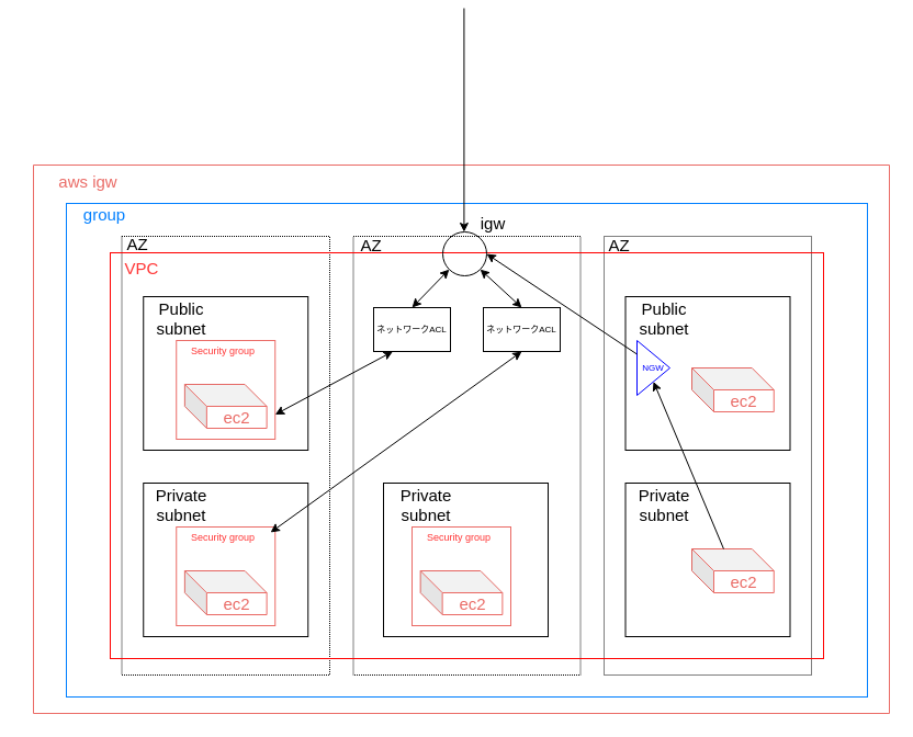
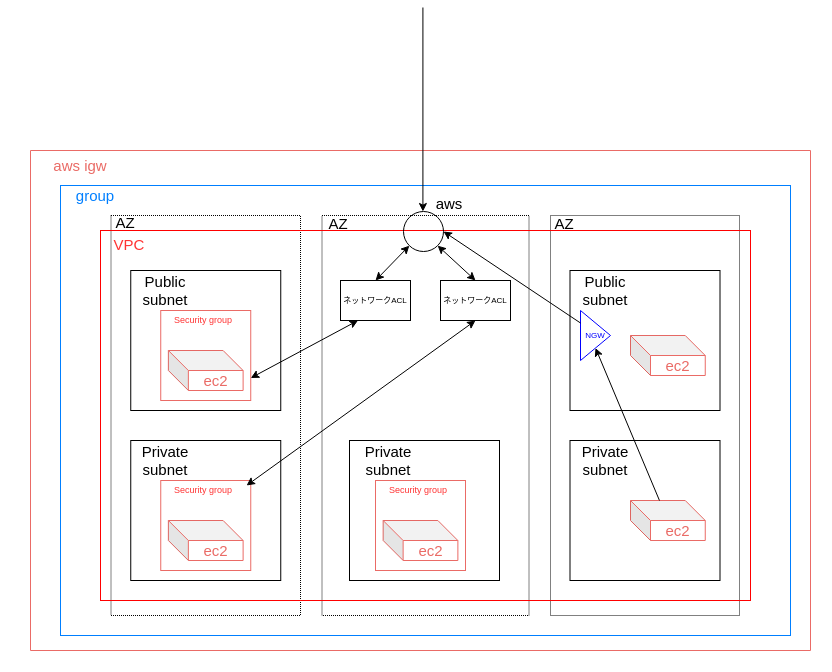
  <mxCell id="0" />
  <mxCell id="1" parent="0" />
  <mxCell id="2" value="" style="swimlane;startSize=0;whiteSpace=wrap;labelBackgroundColor=#FF66B3;strokeColor=#EA6B66;" vertex="1" parent="1"><mxGeometry x="30" y="20" width="780" height="500" as="geometry"><mxRectangle x="300" y="-330" width="50" height="40" as="alternateBounds" /></mxGeometry></mxCell>
  <mxCell id="3" value="aws igw" style="rounded=0;whiteSpace=wrap;html=1;labelBackgroundColor=none;gradientColor=none;fillColor=none;strokeColor=none;fontSize=15;fontColor=#EA6B66;" vertex="1" parent="2"><mxGeometry x="-10" y="5" width="120" height="20" as="geometry" /></mxCell>
  <mxCell id="4" value="" style="rounded=0;whiteSpace=wrap;html=1;labelBackgroundColor=none;fontSize=24;fillColor=none;gradientColor=none;strokeColor=#007FFF;" vertex="1" parent="2"><mxGeometry x="30" y="35" width="730" height="450" as="geometry" /></mxCell>
  <mxCell id="5" value="group" style="rounded=0;whiteSpace=wrap;html=1;labelBackgroundColor=none;gradientColor=none;fillColor=none;strokeColor=none;fontSize=15;fontColor=#007FFF;" vertex="1" parent="2"><mxGeometry x="40" y="35" width="50" height="20" as="geometry" /></mxCell>
  <mxCell id="6" style="edgeStyle=orthogonalEdgeStyle;rounded=0;orthogonalLoop=1;jettySize=auto;html=1;exitX=0.5;exitY=1;exitDx=0;exitDy=0;fontSize=24;" edge="1" parent="2" source="5" target="5"><mxGeometry relative="1" as="geometry" /></mxCell>
  <mxCell id="7" value="" style="rounded=0;whiteSpace=wrap;html=1;labelBackgroundColor=none;fontSize=24;fillColor=none;gradientColor=none;dashed=1;dashPattern=1 1;" vertex="1" parent="2"><mxGeometry x="80.5" y="65" width="189.5" height="400" as="geometry" /></mxCell>
  <mxCell id="8" value="" style="rounded=0;whiteSpace=wrap;html=1;labelBackgroundColor=none;fontSize=24;fillColor=none;gradientColor=none;dashed=1;dashPattern=1 1;" vertex="1" parent="2"><mxGeometry x="520" y="65" width="189" height="400" as="geometry" /></mxCell>
  <mxCell id="9" value="" style="rounded=0;whiteSpace=wrap;html=1;labelBackgroundColor=none;fontSize=24;fillColor=none;gradientColor=none;dashed=1;dashPattern=1 1;" vertex="1" parent="2"><mxGeometry x="291.5" y="65" width="207" height="400" as="geometry" /></mxCell>
  <mxCell id="10" value="AZ" style="rounded=0;whiteSpace=wrap;html=1;labelBackgroundColor=none;gradientColor=none;fillColor=none;strokeColor=none;fontSize=15;" vertex="1" parent="2"><mxGeometry x="70" y="62" width="50" height="20" as="geometry" /></mxCell>
  <mxCell id="11" value="AZ" style="rounded=0;whiteSpace=wrap;html=1;labelBackgroundColor=none;gradientColor=none;fillColor=none;strokeColor=none;fontSize=15;" vertex="1" parent="2"><mxGeometry x="283" y="63" width="50" height="20" as="geometry" /></mxCell>
  <mxCell id="12" value="AZ" style="rounded=0;whiteSpace=wrap;html=1;labelBackgroundColor=none;gradientColor=none;fillColor=none;strokeColor=none;fontSize=15;" vertex="1" parent="2"><mxGeometry x="509" y="63" width="50" height="20" as="geometry" /></mxCell>
  <mxCell id="13" value="" style="rounded=0;whiteSpace=wrap;html=1;labelBackgroundColor=none;fontSize=19;fillColor=none;strokeColor=#FF0000;" vertex="1" parent="2"><mxGeometry x="70" y="80" width="650" height="370" as="geometry" /></mxCell>
  <mxCell id="14" value="VPC" style="rounded=0;whiteSpace=wrap;html=1;labelBackgroundColor=none;gradientColor=none;fillColor=none;strokeColor=none;fontSize=15;fontColor=#FF3333;" vertex="1" parent="2"><mxGeometry x="74" y="84" width="50" height="20" as="geometry" /></mxCell>
  <mxCell id="15" value="" style="rounded=0;whiteSpace=wrap;html=1;labelBackgroundColor=none;fontSize=15;fillColor=none;gradientColor=none;" vertex="1" parent="2"><mxGeometry x="100.25" y="290" width="150" height="140" as="geometry" /></mxCell>
  <mxCell id="16" value="" style="rounded=0;whiteSpace=wrap;html=1;labelBackgroundColor=none;fontSize=15;fillColor=none;gradientColor=none;" vertex="1" parent="2"><mxGeometry x="100.25" y="120" width="150" height="140" as="geometry" /></mxCell>
  <mxCell id="17" value="" style="rounded=0;whiteSpace=wrap;html=1;labelBackgroundColor=none;fontSize=15;fillColor=none;gradientColor=none;" vertex="1" parent="2"><mxGeometry x="319" y="290" width="150" height="140" as="geometry" /></mxCell>
  <mxCell id="18" value="" style="rounded=0;whiteSpace=wrap;html=1;labelBackgroundColor=none;fontSize=15;fillColor=none;gradientColor=none;" vertex="1" parent="2"><mxGeometry x="539.5" y="290" width="150" height="140" as="geometry" /></mxCell>
  <mxCell id="19" value="" style="rounded=0;whiteSpace=wrap;html=1;labelBackgroundColor=none;fontSize=15;fillColor=none;gradientColor=none;" vertex="1" parent="2"><mxGeometry x="539.5" y="120" width="150" height="140" as="geometry" /></mxCell>
  <mxCell id="20" value="Public subnet" style="rounded=0;whiteSpace=wrap;html=1;labelBackgroundColor=none;gradientColor=none;fillColor=none;strokeColor=none;fontSize=15;" vertex="1" parent="2"><mxGeometry x="110" y="130" width="50" height="20" as="geometry" /></mxCell>
  <mxCell id="21" value="Private subnet" style="rounded=0;whiteSpace=wrap;html=1;labelBackgroundColor=none;gradientColor=none;fillColor=none;strokeColor=none;fontSize=15;" vertex="1" parent="2"><mxGeometry x="110" y="300" width="50" height="20" as="geometry" /></mxCell>
  <mxCell id="22" value="Private subnet" style="rounded=0;whiteSpace=wrap;html=1;labelBackgroundColor=none;gradientColor=none;fillColor=none;strokeColor=none;fontSize=15;" vertex="1" parent="2"><mxGeometry x="333" y="300" width="50" height="20" as="geometry" /></mxCell>
  <mxCell id="23" value="Private subnet" style="rounded=0;whiteSpace=wrap;html=1;labelBackgroundColor=none;gradientColor=none;fillColor=none;strokeColor=none;fontSize=15;" vertex="1" parent="2"><mxGeometry x="550" y="300" width="50" height="20" as="geometry" /></mxCell>
  <mxCell id="24" value="Public subnet" style="rounded=0;whiteSpace=wrap;html=1;labelBackgroundColor=none;gradientColor=none;fillColor=none;strokeColor=none;fontSize=15;" vertex="1" parent="2"><mxGeometry x="550" y="130" width="50" height="20" as="geometry" /></mxCell>
- <mxCell id="25" value="igw" style="rounded=0;whiteSpace=wrap;html=1;labelBackgroundColor=none;gradientColor=none;fillColor=none;strokeColor=none;fontSize=15;" vertex="1" parent="2"><mxGeometry x="393.5" y="43" width="50" height="20" as="geometry" /></mxCell>
+ <mxCell id="25" value="aws" style="rounded=0;whiteSpace=wrap;html=1;labelBackgroundColor=none;gradientColor=none;fillColor=none;strokeColor=none;fontSize=15;" vertex="1" parent="2"><mxGeometry x="393.5" y="43" width="50" height="20" as="geometry" /></mxCell>
  <mxCell id="26" value="" style="ellipse;whiteSpace=wrap;html=1;aspect=fixed;labelBackgroundColor=none;fontSize=15;fillColor=none;gradientColor=none;" vertex="1" parent="2"><mxGeometry x="373" y="61" width="40" height="40" as="geometry" /></mxCell>
  <mxCell id="27" value="" style="endArrow=classic;html=1;rounded=0;fontSize=15;" edge="1" parent="2"><mxGeometry width="50" height="50" relative="1" as="geometry"><mxPoint x="392.41" y="-143" as="sourcePoint" /><mxPoint x="392.41" y="61" as="targetPoint" /><Array as="points" /></mxGeometry></mxCell>
  <mxCell id="28" value="ec2" style="shape=cube;whiteSpace=wrap;html=1;boundedLbl=1;backgroundOutline=1;darkOpacity=0.05;darkOpacity2=0.1;labelBackgroundColor=none;strokeColor=#EA6B66;fontSize=15;fontColor=#EA6B66;fillColor=none;gradientColor=none;" vertex="1" parent="2"><mxGeometry x="137.87" y="200" width="74.75" height="40" as="geometry" /></mxCell>
  <mxCell id="29" value="ec2" style="shape=cube;whiteSpace=wrap;html=1;boundedLbl=1;backgroundOutline=1;darkOpacity=0.05;darkOpacity2=0.1;labelBackgroundColor=none;strokeColor=#EA6B66;fontSize=15;fontColor=#EA6B66;fillColor=none;gradientColor=none;" vertex="1" parent="2"><mxGeometry x="137.87" y="370" width="74.75" height="40" as="geometry" /></mxCell>
  <mxCell id="30" value="ec2" style="shape=cube;whiteSpace=wrap;html=1;boundedLbl=1;backgroundOutline=1;darkOpacity=0.05;darkOpacity2=0.1;labelBackgroundColor=none;strokeColor=#EA6B66;fontSize=15;fontColor=#EA6B66;fillColor=none;gradientColor=none;" vertex="1" parent="2"><mxGeometry x="352.63" y="370" width="74.75" height="40" as="geometry" /></mxCell>
  <mxCell id="31" value="ec2" style="shape=cube;whiteSpace=wrap;html=1;boundedLbl=1;backgroundOutline=1;darkOpacity=0.05;darkOpacity2=0.1;labelBackgroundColor=none;strokeColor=#EA6B66;fontSize=15;fontColor=#EA6B66;fillColor=none;gradientColor=none;" vertex="1" parent="2"><mxGeometry x="600" y="185" width="74.75" height="40" as="geometry" /></mxCell>
  <mxCell id="32" value="ec2" style="shape=cube;whiteSpace=wrap;html=1;boundedLbl=1;backgroundOutline=1;darkOpacity=0.05;darkOpacity2=0.1;labelBackgroundColor=none;strokeColor=#EA6B66;fontSize=15;fontColor=#EA6B66;fillColor=none;gradientColor=none;" vertex="1" parent="2"><mxGeometry x="600" y="350" width="74.75" height="40" as="geometry" /></mxCell>
  <mxCell id="33" value="" style="whiteSpace=wrap;html=1;aspect=fixed;labelBackgroundColor=none;strokeColor=#EA6B66;fontSize=15;fontColor=#EA6B66;fillColor=none;gradientColor=none;" vertex="1" parent="2"><mxGeometry x="130.24" y="160" width="90" height="90" as="geometry" /></mxCell>
  <mxCell id="34" value="" style="whiteSpace=wrap;html=1;aspect=fixed;labelBackgroundColor=none;strokeColor=#EA6B66;fontSize=15;fontColor=#EA6B66;fillColor=none;gradientColor=none;" vertex="1" parent="2"><mxGeometry x="130.25" y="330" width="90" height="90" as="geometry" /></mxCell>
  <mxCell id="35" value="" style="whiteSpace=wrap;html=1;aspect=fixed;labelBackgroundColor=none;strokeColor=#EA6B66;fontSize=15;fontColor=#EA6B66;fillColor=none;gradientColor=none;" vertex="1" parent="2"><mxGeometry x="345" y="330" width="90" height="90" as="geometry" /></mxCell>
  <mxCell id="36" value="Security group" style="rounded=0;whiteSpace=wrap;html=1;labelBackgroundColor=none;gradientColor=none;fillColor=none;strokeColor=none;fontSize=9;fontColor=#FF3333;" vertex="1" parent="2"><mxGeometry x="130.25" y="160" width="85.81" height="20" as="geometry" /></mxCell>
  <mxCell id="37" value="Security group" style="rounded=0;whiteSpace=wrap;html=1;labelBackgroundColor=none;gradientColor=none;fillColor=none;strokeColor=none;fontSize=9;fontColor=#FF3333;" vertex="1" parent="2"><mxGeometry x="130.24" y="330" width="85.81" height="20" as="geometry" /></mxCell>
  <mxCell id="38" value="Security group" style="rounded=0;whiteSpace=wrap;html=1;labelBackgroundColor=none;gradientColor=none;fillColor=none;strokeColor=none;fontSize=9;fontColor=#FF3333;" vertex="1" parent="2"><mxGeometry x="344.99" y="330" width="85.81" height="20" as="geometry" /></mxCell>
  <mxCell id="39" value="&lt;font style=&quot;font-size: 8px;&quot;&gt;ネットワークACL&lt;/font&gt;" style="rounded=0;whiteSpace=wrap;html=1;labelBackgroundColor=none;strokeColor=#000000;fontSize=8;fontColor=#000000;fillColor=none;gradientColor=none;" vertex="1" parent="2"><mxGeometry x="310" y="130" width="70" height="40" as="geometry" /></mxCell>
  <mxCell id="40" value="&lt;font style=&quot;font-size: 8px;&quot;&gt;ネットワークACL&lt;/font&gt;" style="rounded=0;whiteSpace=wrap;html=1;labelBackgroundColor=none;strokeColor=#000000;fontSize=8;fontColor=#000000;fillColor=none;gradientColor=none;" vertex="1" parent="2"><mxGeometry x="410" y="130" width="70" height="40" as="geometry" /></mxCell>
  <mxCell id="41" value="" style="endArrow=classic;startArrow=classic;html=1;rounded=0;fontSize=8;fontColor=#000000;entryX=0;entryY=1;entryDx=0;entryDy=0;exitX=0.5;exitY=0;exitDx=0;exitDy=0;" edge="1" parent="2" source="39" target="26"><mxGeometry width="50" height="50" relative="1" as="geometry"><mxPoint x="410" y="250" as="sourcePoint" /><mxPoint x="460" y="200" as="targetPoint" /></mxGeometry></mxCell>
  <mxCell id="42" value="" style="endArrow=classic;startArrow=classic;html=1;rounded=0;fontSize=8;fontColor=#000000;entryX=1;entryY=1;entryDx=0;entryDy=0;exitX=0.5;exitY=0;exitDx=0;exitDy=0;" edge="1" parent="2" source="40" target="26"><mxGeometry width="50" height="50" relative="1" as="geometry"><mxPoint x="410" y="250" as="sourcePoint" /><mxPoint x="460" y="200" as="targetPoint" /></mxGeometry></mxCell>
  <mxCell id="43" value="" style="endArrow=classic;startArrow=classic;html=1;rounded=0;fontSize=8;fontColor=#000000;exitX=1;exitY=0.25;exitDx=0;exitDy=0;entryX=0.5;entryY=1;entryDx=0;entryDy=0;" edge="1" parent="2" source="37" target="40"><mxGeometry width="50" height="50" relative="1" as="geometry"><mxPoint x="410" y="250" as="sourcePoint" /><mxPoint x="460" y="200" as="targetPoint" /></mxGeometry></mxCell>
  <mxCell id="44" value="" style="endArrow=classic;startArrow=classic;html=1;rounded=0;fontSize=8;fontColor=#000000;entryX=0.25;entryY=1;entryDx=0;entryDy=0;exitX=1;exitY=0.75;exitDx=0;exitDy=0;" edge="1" parent="2" source="33" target="39"><mxGeometry width="50" height="50" relative="1" as="geometry"><mxPoint x="410" y="250" as="sourcePoint" /><mxPoint x="460" y="200" as="targetPoint" /></mxGeometry></mxCell>
  <mxCell id="45" value="NGW" style="triangle;whiteSpace=wrap;html=1;labelBackgroundColor=none;strokeColor=#0000FF;fontSize=8;fontColor=#0000FF;fillColor=none;gradientColor=none;" vertex="1" parent="2"><mxGeometry x="550" y="160" width="30" height="50" as="geometry" /></mxCell>
  <mxCell id="46" value="" style="endArrow=classic;html=1;rounded=0;fontSize=8;fontColor=#000000;entryX=0.5;entryY=1;entryDx=0;entryDy=0;" edge="1" parent="2" source="32" target="45"><mxGeometry width="50" height="50" relative="1" as="geometry"><mxPoint x="650.928" y="330" as="sourcePoint" /><mxPoint x="460" y="300" as="targetPoint" /></mxGeometry></mxCell>
  <mxCell id="47" value="" style="endArrow=classic;html=1;rounded=0;fontSize=8;fontColor=#000000;exitX=0;exitY=0.25;exitDx=0;exitDy=0;entryX=1;entryY=0.5;entryDx=0;entryDy=0;" edge="1" parent="2" source="45" target="26"><mxGeometry width="50" height="50" relative="1" as="geometry"><mxPoint x="430" y="275" as="sourcePoint" /><mxPoint x="480" y="225" as="targetPoint" /></mxGeometry></mxCell>
